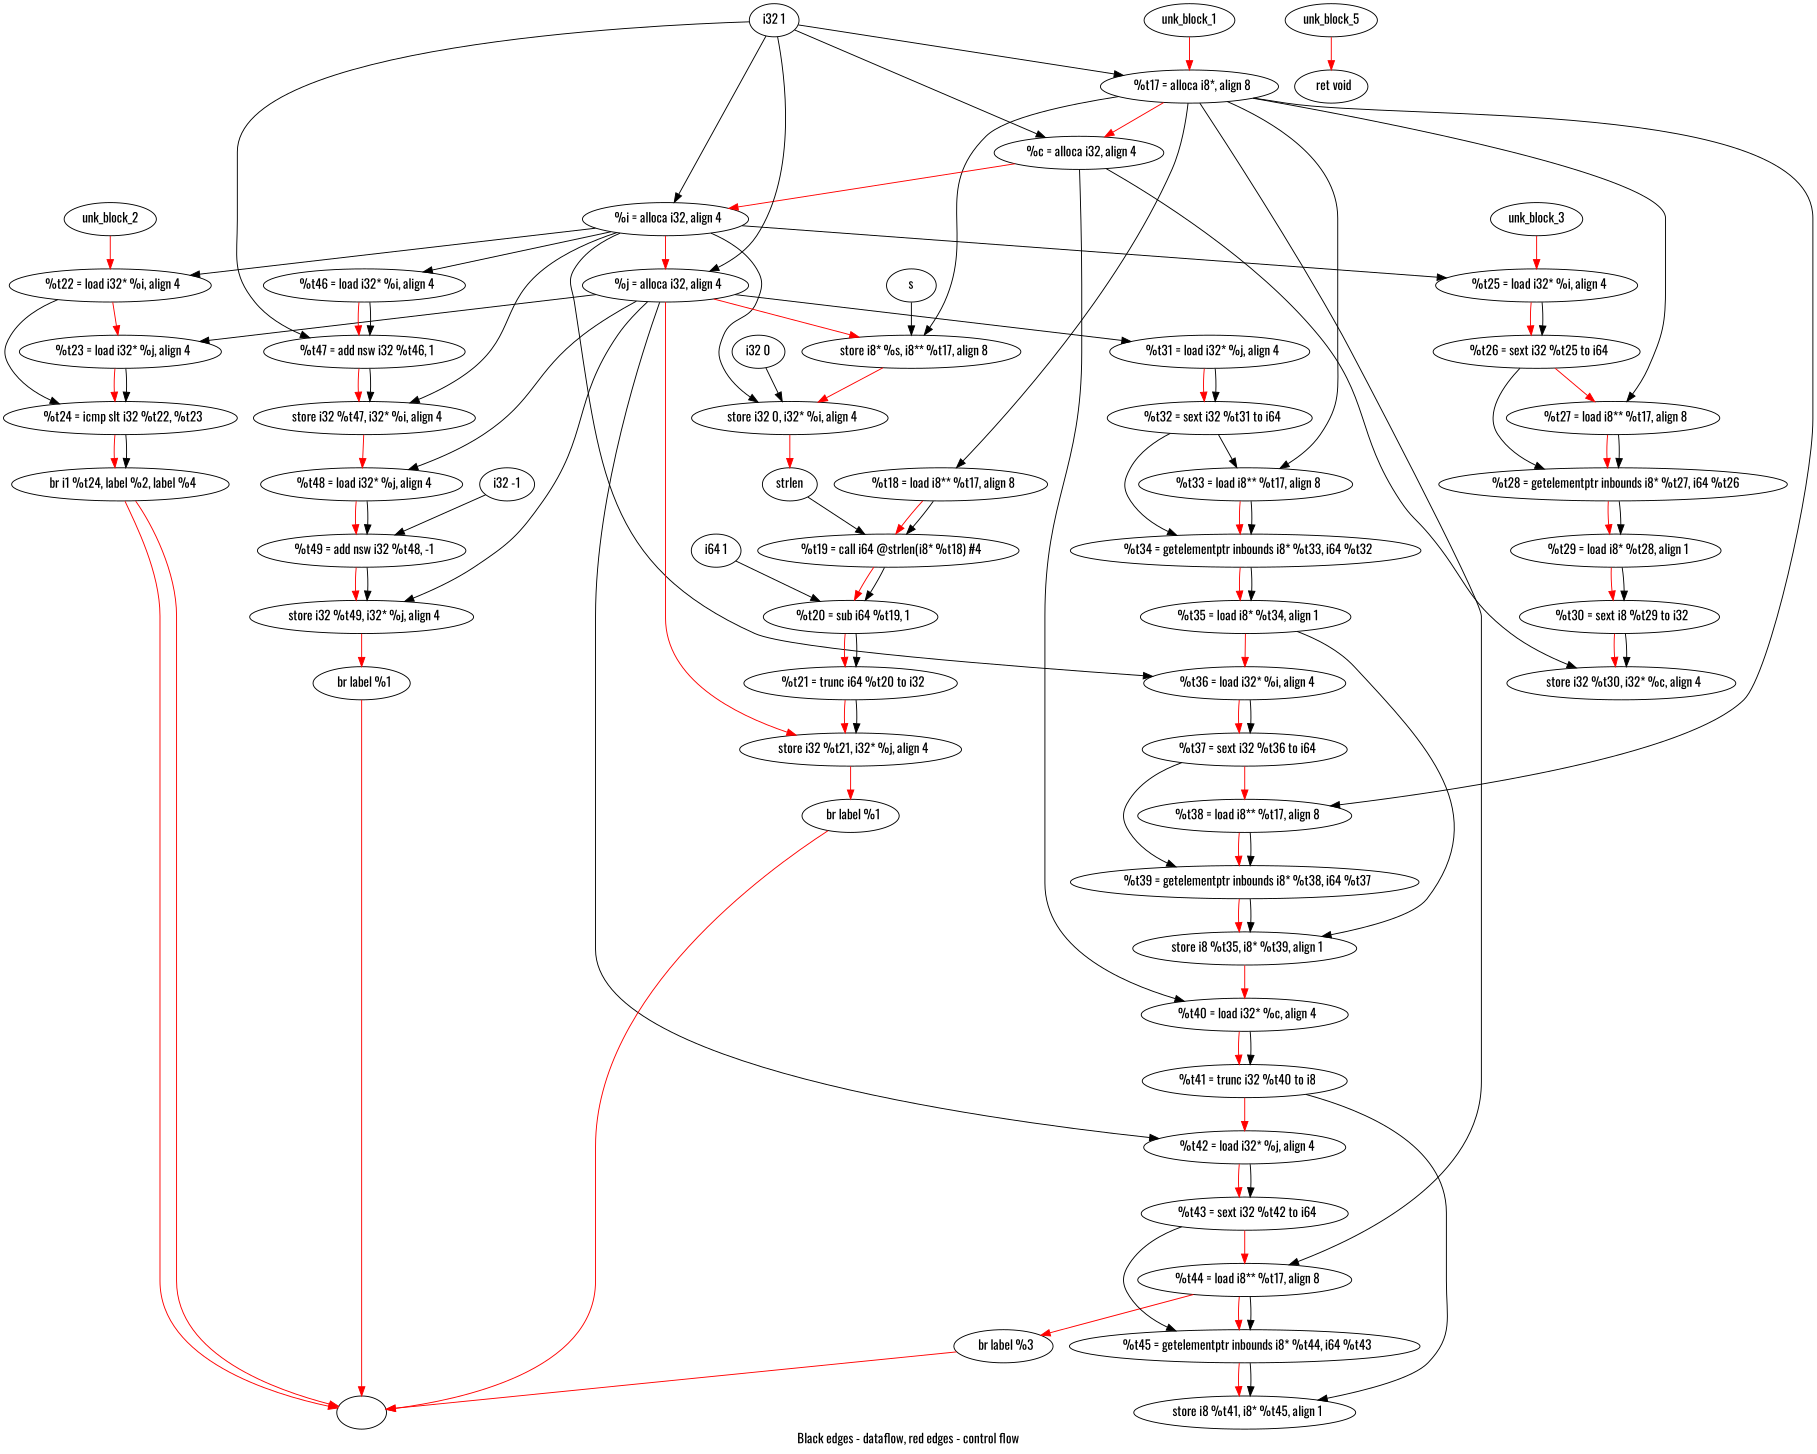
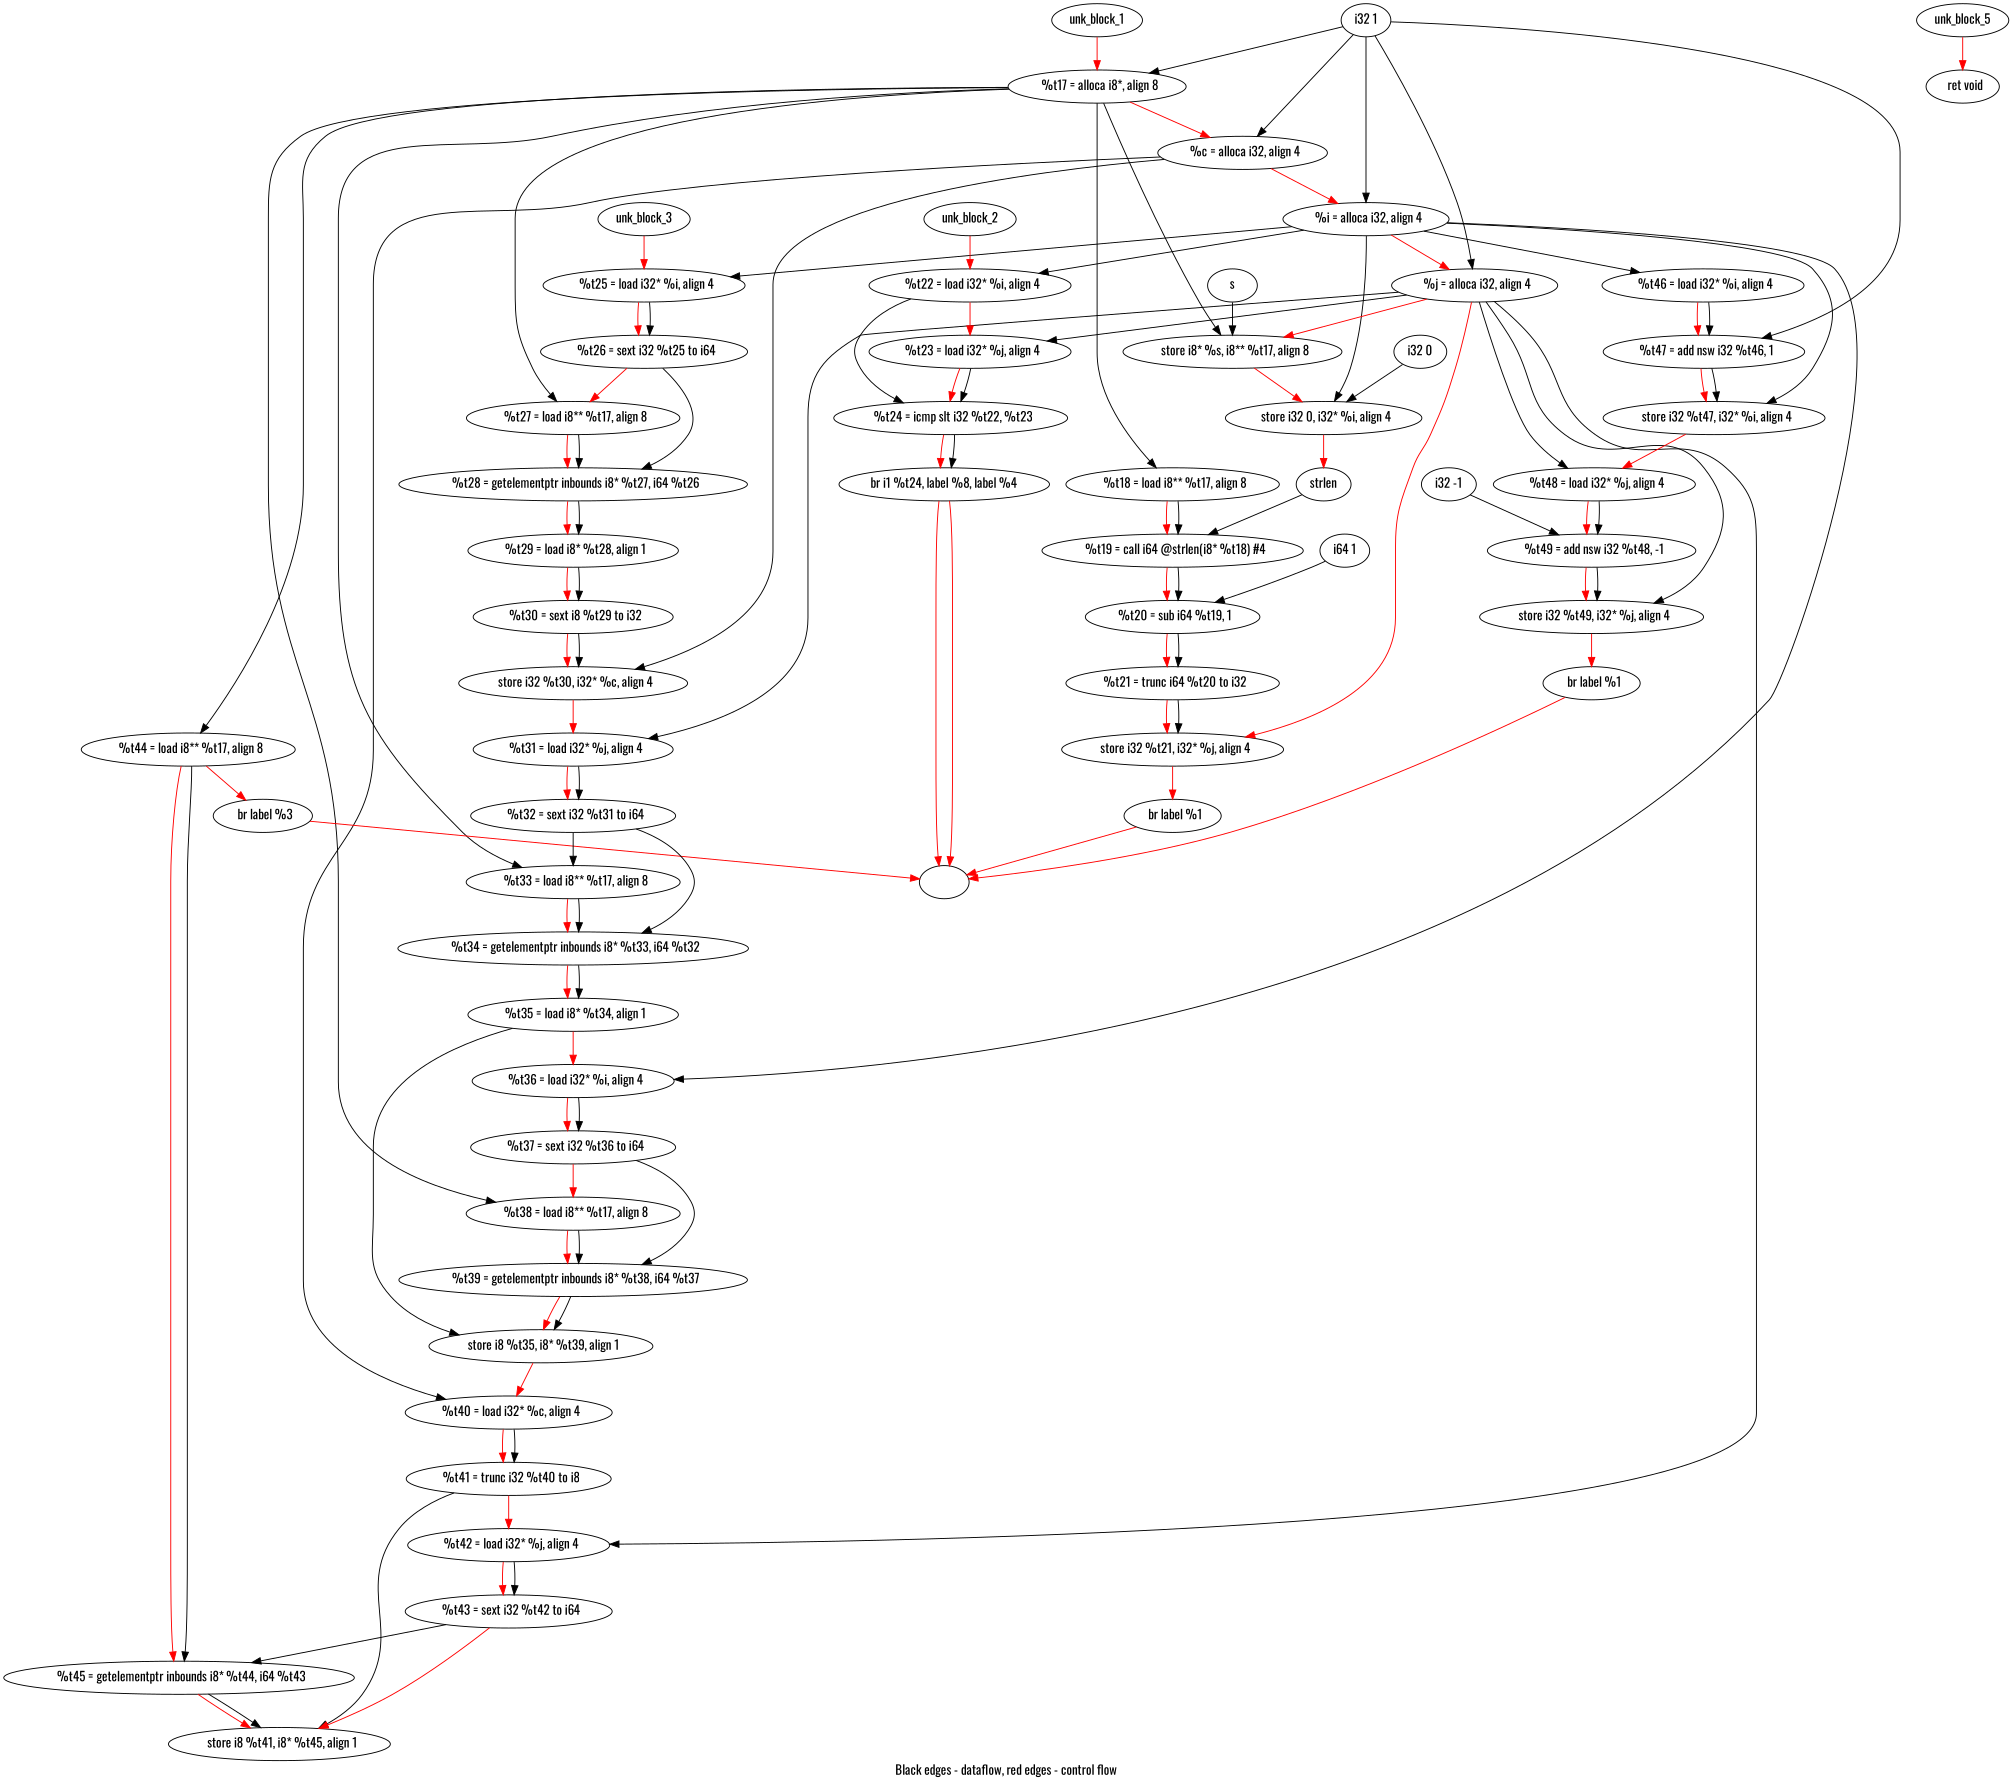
  digraph {
    compound=true
    fontname=Oswald
    label="Black edges - dataflow, red edges - control flow"
    node [fontname=Oswald]
    edge [fontname=Oswald]
    n1 [label="  %t17 = alloca i8*, align 8"]
    n2 [label="  %c = alloca i32, align 4"]
    n3 [label="  store i8* %s, i8** %t17, align 8"]
    n4 [label="  %t18 = load i8** %t17, align 8"]
    n5 [label="  %t27 = load i8** %t17, align 8"]
    n6 [label="  %t33 = load i8** %t17, align 8"]
    n7 [label="  %t38 = load i8** %t17, align 8"]
    n8 [label="  %t44 = load i8** %t17, align 8"]
    n9 [label="  %i = alloca i32, align 4"]
    n10 [label="  store i32 %t30, i32* %c, align 4"]
    n11 [label="  %t40 = load i32* %c, align 4"]
    n12 [label="  store i32 0, i32* %i, align 4"]
    n13 [label="  %t19 = call i64 @strlen(i8* %t18) #4"]
    n14 [label="  %t28 = getelementptr inbounds i8* %t27, i64 %t26"]
    n15 [label="  %t34 = getelementptr inbounds i8* %t33, i64 %t32"]
    n16 [label="  %t39 = getelementptr inbounds i8* %t38, i64 %t37"]
    n17 [label="  %t45 = getelementptr inbounds i8* %t44, i64 %t43"]
    n18 [label="  br label %3"]
    n19 [label="  %j = alloca i32, align 4"]
    n20 [label="  %t22 = load i32* %i, align 4"]
    n21 [label="  %t25 = load i32* %i, align 4"]
    n22 [label="  %t36 = load i32* %i, align 4"]
    n23 [label="  %t46 = load i32* %i, align 4"]
    n24 [label="  store i32 %t47, i32* %i, align 4"]
    n25 [label="  %t31 = load i32* %j, align 4"]
    n26 [label="  %t41 = trunc i32 %t40 to i8"]
    n27 [label="  store i32 %t21, i32* %j, align 4"]
    n28 [label="  %t23 = load i32* %j, align 4"]
    n29 [label="  %t42 = load i32* %j, align 4"]
    n30 [label="  %t48 = load i32* %j, align 4"]
    n31 [label="  store i32 %t49, i32* %j, align 4"]
    strlen
    n33 [label="  %t24 = icmp slt i32 %t22, %t23"]
    n34 [label="  %t26 = sext i32 %t25 to i64"]
    n35 [label="  %t37 = sext i32 %t36 to i64"]
    n36 [label="  %t47 = add nsw i32 %t46, 1"]
    n37 [label="  br label %1"]
    n38 [label="  %t32 = sext i32 %t31 to i64"]
    n39 [label="  %t43 = sext i32 %t42 to i64"]
    n40 [label="  %t49 = add nsw i32 %t48, -1"]
    n41 [label="  br label %1"]
    n42 [label="  %t20 = sub i64 %t19, 1"]
    n43 [label="  %t21 = trunc i64 %t20 to i32"]
    ""
    unk_block_1
    "i32 1"
    s
    "i32 0"
    "i64 1"
-   n50 [label="  br i1 %t24, label %2, label %4"]
+   n50 [label="br i1 %t24, label %8, label %4"]
    unk_block_2
    n52 [label="  %t29 = load i8* %t28, align 1"]
    n53 [label="  %t30 = sext i8 %t29 to i32"]
    n54 [label="  %t35 = load i8* %t34, align 1"]
    n55 [label="  store i8 %t35, i8* %t39, align 1"]
    n56 [label="  store i8 %t41, i8* %t45, align 1"]
    unk_block_3
    "i32 -1"
    n59 [label="  ret void"]
    unk_block_5
    n1 -> n2 [color=red weight=2]
    n1 -> n3
    n1 -> n4
    n1 -> n5
    n1 -> n6
    n1 -> n7
    n1 -> n8
    n2 -> n9 [color=red weight=2]
    n2 -> n10
    n2 -> n11
    n3 -> n12 [color=red weight=2]
    n4 -> n13 [color=red weight=2]
    n4 -> n13
    n5 -> n14 [color=red weight=2]
    n5 -> n14
    n6 -> n15 [color=red weight=2]
    n6 -> n15
    n7 -> n16 [color=red weight=2]
    n7 -> n16
    n8 -> n17 [color=red weight=2]
    n8 -> n17
    n8 -> n18 [color=red weight=2]
    n9 -> n12
    n9 -> n19 [color=red weight=2]
    n9 -> n20
    n9 -> n21
    n9 -> n22
    n9 -> n23
    n9 -> n24
+   n10 -> n25 [color=red weight=2]
    n11 -> n26 [color=red weight=2]
    n11 -> n26
    n12 -> strlen [color=red weight=2]
    n13 -> n42 [color=red weight=2]
    n13 -> n42
    n14 -> n52 [color=red weight=2]
    n14 -> n52
    n15 -> n54 [color=red weight=2]
    n15 -> n54
    n16 -> n55 [color=red weight=2]
    n16 -> n55
    n17 -> n56 [color=red weight=2]
    n17 -> n56
    n18 -> "" [color=red]
    n19 -> n3 [color=red weight=2]
    n19 -> n25
    n19 -> n27 [color=red]
    n19 -> n28
    n19 -> n29
    n19 -> n30
    n19 -> n31
    n20 -> n28 [color=red weight=2]
    n20 -> n33
    n21 -> n34 [color=red weight=2]
    n21 -> n34
    n22 -> n35 [color=red weight=2]
    n22 -> n35
    n23 -> n36 [color=red weight=2]
    n23 -> n36
    n24 -> n30 [color=red weight=2]
    n25 -> n38 [color=red weight=2]
    n25 -> n38
    n26 -> n29 [color=red weight=2]
    n26 -> n56
    n27 -> n37 [color=red weight=2]
    n28 -> n33 [color=red weight=2]
    n28 -> n33
    n29 -> n39 [color=red weight=2]
    n29 -> n39
    n30 -> n40 [color=red weight=2]
    n30 -> n40
    n31 -> n41 [color=red weight=2]
    strlen -> n13
    n33 -> n50 [color=red weight=2]
    n33 -> n50
    n34 -> n5 [color=red weight=2]
    n34 -> n14
    n35 -> n7 [color=red weight=2]
    n35 -> n16
    n36 -> n24 [color=red weight=2]
    n36 -> n24
    n37 -> "" [color=red]
    n38 -> n6 [color=black weight=2]
    n38 -> n15
-   n39 -> n8 [color=red weight=2]
+   n39 -> n56 [color=red weight=2]
    n39 -> n17
    n40 -> n31 [color=red weight=2]
    n40 -> n31
    n41 -> "" [color=red]
    n42 -> n43 [color=red weight=2]
    n42 -> n43
    n43 -> n27 [color=red weight=2]
    n43 -> n27
    unk_block_1 -> n1 [color=red]
    "i32 1" -> n1
    "i32 1" -> n2
    "i32 1" -> n9
    "i32 1" -> n19
    "i32 1" -> n36
    s -> n3
    "i32 0" -> n12
    "i64 1" -> n42
    n50 -> "" [color=red]
    n50 -> "" [color=red]
    unk_block_2 -> n20 [color=red]
    n52 -> n53 [color=red weight=2]
    n52 -> n53
    n53 -> n10 [color=red weight=2]
    n53 -> n10
    n54 -> n22 [color=red weight=2]
    n54 -> n55
    n55 -> n11 [color=red weight=2]
    unk_block_3 -> n21 [color=red]
    "i32 -1" -> n40
    unk_block_5 -> n59 [color=red]
  }
